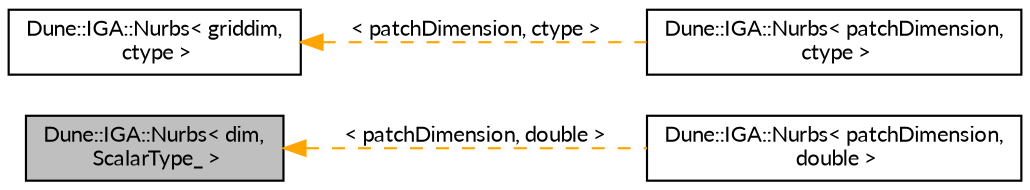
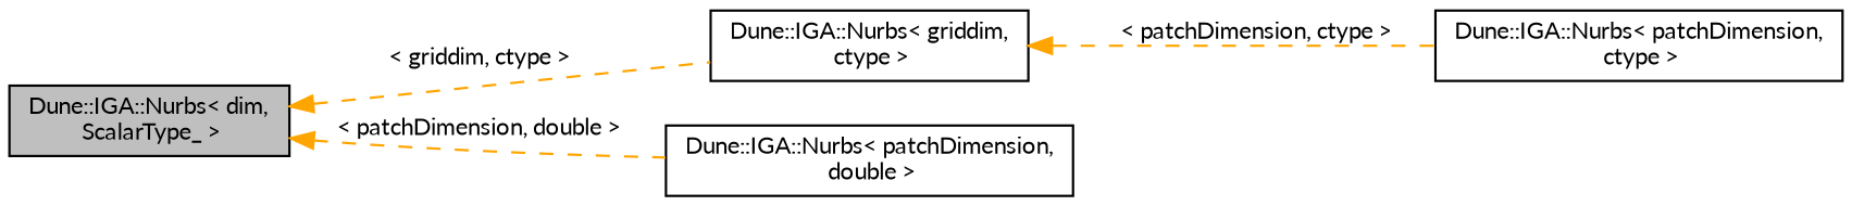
  digraph {
    fontname=Lato
    rankdir=LR
    node [color=black fillcolor=white fontname=Lato fontsize=10 shape=record style=filled]
    edge [color=orange dir=back fontname=Lato fontsize=10 labelfontname=Helvetica labelfontsize=10 style=dashed]
    n1 [fillcolor=grey75 fontcolor=black height=0.2 label="Dune::IGA::Nurbs\< dim,\l ScalarType_ \>" width=0.4]
    n2 [height=0.2 label="Dune::IGA::Nurbs\< griddim,\l ctype \>" width=0.4]
    n3 [height=0.2 label="Dune::IGA::Nurbs\< patchDimension,\l double \>" width=0.4]
    n4 [height=0.2 label="Dune::IGA::Nurbs\< patchDimension,\l ctype \>" width=0.4]
+   n1 -> n2 [label=" \< griddim, ctype \>"]
    n1 -> n3 [label=" \< patchDimension, double \>"]
    n2 -> n4 [label=" \< patchDimension, ctype \>"]
  }
